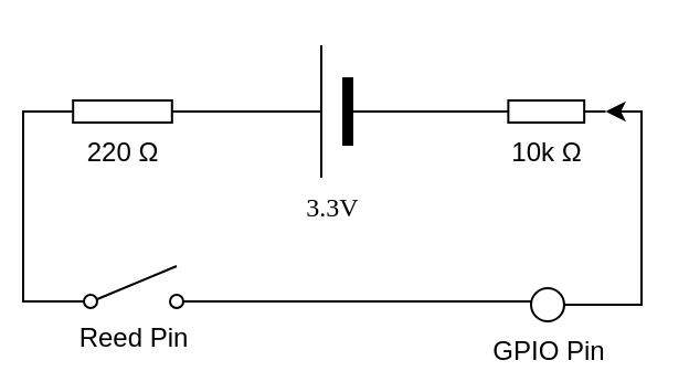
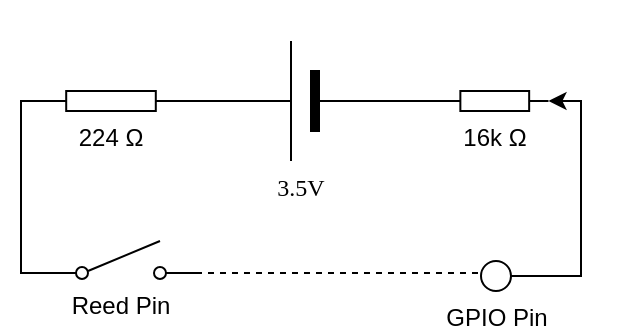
  <mxCell id="0" />
  <mxCell id="1" parent="0" />
- <mxCell id="2" value="3.3V" style="verticalLabelPosition=bottom;shadow=0;dashed=0;align=center;fillColor=#000000;html=1;verticalAlign=top;strokeWidth=1;shape=mxgraph.electrical.miscellaneous.monocell_battery;rounded=1;comic=0;labelBackgroundColor=none;fontFamily=Verdana;fontSize=12;flipH=1;" parent="1" vertex="1"><mxGeometry x="100" y="20" width="100" height="60" as="geometry" /></mxCell>
- <mxCell id="3" value="220 Ω" style="pointerEvents=1;verticalLabelPosition=bottom;shadow=0;dashed=0;align=center;html=1;verticalAlign=top;shape=mxgraph.electrical.resistors.resistor_1;" vertex="1" parent="1"><mxGeometry x="20" y="45" width="70" height="10" as="geometry" /></mxCell>
- <mxCell id="4" value="10k Ω" style="pointerEvents=1;verticalLabelPosition=bottom;shadow=0;dashed=0;align=center;html=1;verticalAlign=top;shape=mxgraph.electrical.resistors.resistor_1;" vertex="1" parent="1"><mxGeometry x="220" y="45" width="53.75" height="10" as="geometry" /></mxCell>
+ <mxCell id="2" value="3.5V" style="verticalLabelPosition=bottom;shadow=0;dashed=0;align=center;fillColor=#000000;html=1;verticalAlign=top;strokeWidth=1;shape=mxgraph.electrical.miscellaneous.monocell_battery;rounded=1;comic=0;labelBackgroundColor=none;fontFamily=Verdana;fontSize=12;flipH=1;" parent="1" vertex="1"><mxGeometry x="100" y="20" width="100" height="60" as="geometry" /></mxCell>
+ <mxCell id="3" value="224 Ω" style="pointerEvents=1;verticalLabelPosition=bottom;shadow=0;dashed=0;align=center;html=1;verticalAlign=top;shape=mxgraph.electrical.resistors.resistor_1;" vertex="1" parent="1"><mxGeometry x="20" y="45" width="70" height="10" as="geometry" /></mxCell>
+ <mxCell id="4" value="16k Ω" style="pointerEvents=1;verticalLabelPosition=bottom;shadow=0;dashed=0;align=center;html=1;verticalAlign=top;shape=mxgraph.electrical.resistors.resistor_1;" vertex="1" parent="1"><mxGeometry x="220" y="45" width="53.75" height="10" as="geometry" /></mxCell>
  <mxCell id="5" value="" style="endArrow=none;html=1;entryX=0;entryY=0.5;entryDx=0;entryDy=0;entryPerimeter=0;exitX=0;exitY=0.5;exitDx=0;exitDy=0;exitPerimeter=0;edgeStyle=orthogonalEdgeStyle;rounded=0;" edge="1" parent="1" source="4" target="2"><mxGeometry width="50" height="50" relative="1" as="geometry"><mxPoint x="217" y="50" as="sourcePoint" /><mxPoint x="230" y="120" as="targetPoint" /></mxGeometry></mxCell>
  <mxCell id="6" value="" style="endArrow=none;html=1;entryX=1;entryY=0.5;entryDx=0;entryDy=0;entryPerimeter=0;exitX=1;exitY=0.5;exitDx=0;exitDy=0;exitPerimeter=0;" edge="1" parent="1" source="2" target="3"><mxGeometry width="50" height="50" relative="1" as="geometry"><mxPoint x="-30" y="230" as="sourcePoint" /><mxPoint x="20" y="180" as="targetPoint" /></mxGeometry></mxCell>
  <mxCell id="7" value="Reed Pin" style="pointerEvents=1;verticalLabelPosition=bottom;shadow=0;dashed=0;align=center;html=1;verticalAlign=top;shape=mxgraph.electrical.electro-mechanical.simple_switch;" vertex="1" parent="1"><mxGeometry x="22.5" y="120" width="75" height="19" as="geometry" /></mxCell>
  <mxCell id="8" value="" style="endArrow=none;html=1;entryX=0;entryY=0.5;entryDx=0;entryDy=0;entryPerimeter=0;exitX=0;exitY=0.84;exitDx=0;exitDy=0;exitPerimeter=0;edgeStyle=orthogonalEdgeStyle;rounded=0;" edge="1" parent="1" source="7" target="3"><mxGeometry width="50" height="50" relative="1" as="geometry"><mxPoint x="180" y="170" as="sourcePoint" /><mxPoint x="230" y="120" as="targetPoint" /></mxGeometry></mxCell>
  <mxCell id="9" value="" style="endArrow=classic;html=1;exitX=1;exitY=0.5;exitDx=0;exitDy=0;entryX=1;entryY=0.5;entryDx=0;entryDy=0;entryPerimeter=0;edgeStyle=orthogonalEdgeStyle;rounded=0;" edge="1" parent="1" source="11" target="4"><mxGeometry width="50" height="50" relative="1" as="geometry"><mxPoint x="240" y="180" as="sourcePoint" /><mxPoint x="260" y="186" as="targetPoint" /><Array as="points"><mxPoint x="290" y="138" /><mxPoint x="290" y="50" /></Array></mxGeometry></mxCell>
- <mxCell id="10" value="" style="endArrow=none;html=1;exitX=1;exitY=0.84;exitDx=0;exitDy=0;exitPerimeter=0;entryX=0;entryY=0.5;entryDx=0;entryDy=0;edgeStyle=orthogonalEdgeStyle;rounded=0;" edge="1" parent="1" source="7" target="11"><mxGeometry width="50" height="50" relative="1" as="geometry"><mxPoint x="97.5" y="145.96" as="sourcePoint" /><mxPoint x="220" y="180" as="targetPoint" /><Array as="points"><mxPoint x="240" y="136" /></Array></mxGeometry></mxCell>
+ <mxCell id="10" value="" style="endArrow=none;html=1;exitX=1;exitY=0.84;exitDx=0;exitDy=0;exitPerimeter=0;entryX=0;entryY=0.5;entryDx=0;entryDy=0;edgeStyle=orthogonalEdgeStyle;rounded=0;dashed=1;" edge="1" parent="1" source="7" target="11"><mxGeometry width="50" height="50" relative="1" as="geometry"><mxPoint x="97.5" y="145.96" as="sourcePoint" /><mxPoint x="220" y="180" as="targetPoint" /><Array as="points"><mxPoint x="240" y="136" /></Array></mxGeometry></mxCell>
  <mxCell id="11" value="&lt;div&gt;GPIO Pin&lt;/div&gt;" style="verticalLabelPosition=bottom;shadow=0;dashed=0;align=center;html=1;verticalAlign=top;strokeWidth=1;shape=ellipse;perimeter=ellipsePerimeter;" vertex="1" parent="1"><mxGeometry x="240" y="130" width="15" height="15" as="geometry" /></mxCell>
